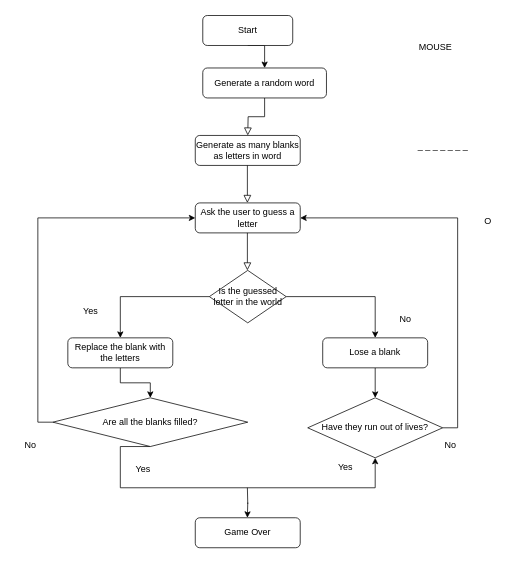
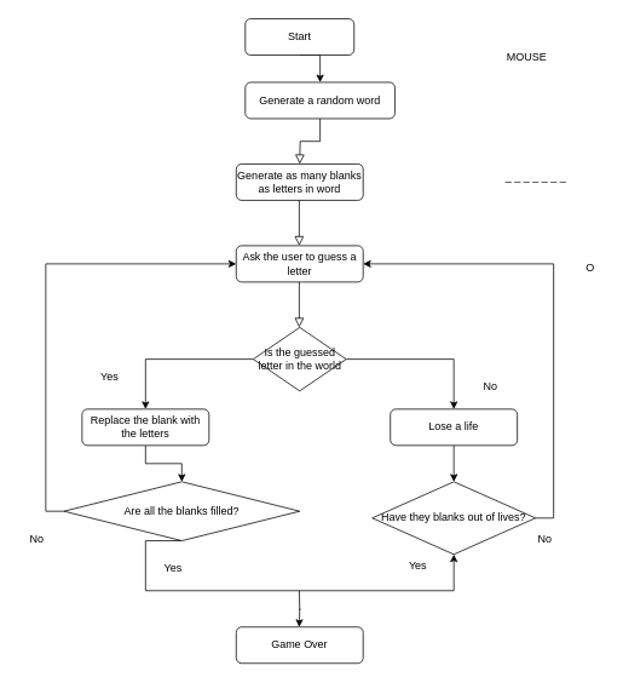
  <mxCell id="0" />
  <mxCell id="1" parent="0" />
  <mxCell id="2" value="" style="rounded=0;html=1;jettySize=auto;orthogonalLoop=1;fontSize=11;endArrow=block;endFill=0;endSize=8;strokeWidth=1;shadow=0;labelBackgroundColor=none;edgeStyle=orthogonalEdgeStyle;" parent="1" source="3" edge="1"><mxGeometry relative="1" as="geometry"><mxPoint x="330" y="180" as="targetPoint" /></mxGeometry></mxCell>
  <mxCell id="3" value="Generate a random word" style="rounded=1;whiteSpace=wrap;html=1;fontSize=12;glass=0;strokeWidth=1;shadow=0;" parent="1" vertex="1"><mxGeometry x="270" y="90" width="165" height="40" as="geometry" /></mxCell>
  <mxCell id="4" value="Generate as many blanks as letters in word" style="rounded=1;whiteSpace=wrap;html=1;fontSize=12;glass=0;strokeWidth=1;shadow=0;" vertex="1" parent="1"><mxGeometry x="260" y="180" width="140" height="40" as="geometry" /></mxCell>
  <mxCell id="5" value="Ask the user to guess a letter" style="rounded=1;whiteSpace=wrap;html=1;fontSize=12;glass=0;strokeWidth=1;shadow=0;" vertex="1" parent="1"><mxGeometry x="260" y="270" width="140" height="40" as="geometry" /></mxCell>
  <mxCell id="6" style="edgeStyle=orthogonalEdgeStyle;rounded=0;orthogonalLoop=1;jettySize=auto;html=1;exitX=1;exitY=0.5;exitDx=0;exitDy=0;entryX=0.5;entryY=0;entryDx=0;entryDy=0;" edge="1" parent="1" source="8" target="14"><mxGeometry relative="1" as="geometry" /></mxCell>
  <mxCell id="7" style="edgeStyle=orthogonalEdgeStyle;rounded=0;orthogonalLoop=1;jettySize=auto;html=1;exitX=0;exitY=0.5;exitDx=0;exitDy=0;entryX=0.5;entryY=0;entryDx=0;entryDy=0;" edge="1" parent="1" source="8" target="12"><mxGeometry relative="1" as="geometry" /></mxCell>
  <mxCell id="8" value="Is the guessed letter in the world" style="rhombus;whiteSpace=wrap;html=1;" vertex="1" parent="1"><mxGeometry x="278.75" y="360" width="102.5" height="70" as="geometry" /></mxCell>
  <mxCell id="9" value="" style="rounded=0;html=1;jettySize=auto;orthogonalLoop=1;fontSize=11;endArrow=block;endFill=0;endSize=8;strokeWidth=1;shadow=0;labelBackgroundColor=none;edgeStyle=orthogonalEdgeStyle;" edge="1" parent="1"><mxGeometry relative="1" as="geometry"><mxPoint x="329.5" y="220" as="sourcePoint" /><mxPoint x="329.5" y="270" as="targetPoint" /></mxGeometry></mxCell>
  <mxCell id="10" value="" style="rounded=0;html=1;jettySize=auto;orthogonalLoop=1;fontSize=11;endArrow=block;endFill=0;endSize=8;strokeWidth=1;shadow=0;labelBackgroundColor=none;edgeStyle=orthogonalEdgeStyle;" edge="1" parent="1"><mxGeometry relative="1" as="geometry"><mxPoint x="329.5" y="310" as="sourcePoint" /><mxPoint x="329.5" y="360" as="targetPoint" /></mxGeometry></mxCell>
  <mxCell id="11" style="edgeStyle=orthogonalEdgeStyle;rounded=0;orthogonalLoop=1;jettySize=auto;html=1;entryX=0.5;entryY=0;entryDx=0;entryDy=0;" edge="1" parent="1" source="12" target="17"><mxGeometry relative="1" as="geometry" /></mxCell>
  <mxCell id="12" value="Replace the blank with the letters" style="rounded=1;whiteSpace=wrap;html=1;fontSize=12;glass=0;strokeWidth=1;shadow=0;" vertex="1" parent="1"><mxGeometry x="90" y="450" width="140" height="40" as="geometry" /></mxCell>
  <mxCell id="13" style="edgeStyle=orthogonalEdgeStyle;rounded=0;orthogonalLoop=1;jettySize=auto;html=1;exitX=0.5;exitY=1;exitDx=0;exitDy=0;entryX=0.5;entryY=0;entryDx=0;entryDy=0;" edge="1" parent="1" source="14" target="19"><mxGeometry relative="1" as="geometry" /></mxCell>
- <mxCell id="14" value="Lose a blank" style="rounded=1;whiteSpace=wrap;html=1;fontSize=12;glass=0;strokeWidth=1;shadow=0;" vertex="1" parent="1"><mxGeometry x="430" y="450" width="140" height="40" as="geometry" /></mxCell>
+ <mxCell id="14" value="Lose a life" style="rounded=1;whiteSpace=wrap;html=1;fontSize=12;glass=0;strokeWidth=1;shadow=0;" vertex="1" parent="1"><mxGeometry x="430" y="450" width="140" height="40" as="geometry" /></mxCell>
  <mxCell id="15" style="edgeStyle=orthogonalEdgeStyle;rounded=0;orthogonalLoop=1;jettySize=auto;html=1;exitX=0;exitY=0.5;exitDx=0;exitDy=0;entryX=0;entryY=0.5;entryDx=0;entryDy=0;" edge="1" parent="1" source="17" target="5"><mxGeometry relative="1" as="geometry" /></mxCell>
  <mxCell id="16" style="edgeStyle=orthogonalEdgeStyle;rounded=0;orthogonalLoop=1;jettySize=auto;html=1;exitX=0.5;exitY=1;exitDx=0;exitDy=0;entryX=0.5;entryY=1;entryDx=0;entryDy=0;" edge="1" parent="1" source="17" target="19"><mxGeometry relative="1" as="geometry"><Array as="points"><mxPoint x="160" y="650" /><mxPoint x="500" y="650" /></Array></mxGeometry></mxCell>
  <mxCell id="17" value="Are all the blanks filled?" style="rhombus;whiteSpace=wrap;html=1;" vertex="1" parent="1"><mxGeometry x="70" y="530" width="260" height="65" as="geometry" /></mxCell>
  <mxCell id="18" style="edgeStyle=orthogonalEdgeStyle;rounded=0;orthogonalLoop=1;jettySize=auto;html=1;exitX=1;exitY=0.5;exitDx=0;exitDy=0;entryX=1;entryY=0.5;entryDx=0;entryDy=0;" edge="1" parent="1" source="19" target="5"><mxGeometry relative="1" as="geometry" /></mxCell>
- <mxCell id="19" value="Have they run out of lives?" style="rhombus;whiteSpace=wrap;html=1;" vertex="1" parent="1"><mxGeometry x="410" y="530" width="180" height="80" as="geometry" /></mxCell>
+ <mxCell id="19" value="Have they blanks out of lives?" style="rhombus;whiteSpace=wrap;html=1;" vertex="1" parent="1"><mxGeometry x="410" y="530" width="180" height="80" as="geometry" /></mxCell>
  <mxCell id="20" value="Game Over" style="rounded=1;whiteSpace=wrap;html=1;fontSize=12;glass=0;strokeWidth=1;shadow=0;" vertex="1" parent="1"><mxGeometry x="260" y="690" width="140" height="40" as="geometry" /></mxCell>
  <mxCell id="21" style="edgeStyle=orthogonalEdgeStyle;rounded=0;orthogonalLoop=1;jettySize=auto;html=1;entryX=0.5;entryY=0;entryDx=0;entryDy=0;" edge="1" parent="1"><mxGeometry relative="1" as="geometry"><mxPoint x="329.5" y="650" as="sourcePoint" /><mxPoint x="329.5" y="690" as="targetPoint" /></mxGeometry></mxCell>
  <mxCell id="22" value="Yes" style="text;html=1;align=center;verticalAlign=middle;resizable=0;points=[];autosize=1;strokeColor=none;fillColor=none;" vertex="1" parent="1"><mxGeometry x="440" y="608" width="40" height="30" as="geometry" /></mxCell>
  <mxCell id="23" value="Yes" style="text;html=1;align=center;verticalAlign=middle;resizable=0;points=[];autosize=1;strokeColor=none;fillColor=none;" vertex="1" parent="1"><mxGeometry x="170" y="610" width="40" height="30" as="geometry" /></mxCell>
  <mxCell id="24" value="Yes" style="text;html=1;align=center;verticalAlign=middle;resizable=0;points=[];autosize=1;strokeColor=none;fillColor=none;" vertex="1" parent="1"><mxGeometry x="100" y="400" width="40" height="30" as="geometry" /></mxCell>
  <mxCell id="25" value="No" style="text;html=1;align=center;verticalAlign=middle;resizable=0;points=[];autosize=1;strokeColor=none;fillColor=none;" vertex="1" parent="1"><mxGeometry x="580" y="578" width="40" height="30" as="geometry" /></mxCell>
  <mxCell id="26" value="No" style="text;html=1;align=center;verticalAlign=middle;resizable=0;points=[];autosize=1;strokeColor=none;fillColor=none;" vertex="1" parent="1"><mxGeometry x="520" y="410" width="40" height="30" as="geometry" /></mxCell>
  <mxCell id="27" value="No" style="text;html=1;align=center;verticalAlign=middle;resizable=0;points=[];autosize=1;strokeColor=none;fillColor=none;" vertex="1" parent="1"><mxGeometry x="20" y="578" width="40" height="30" as="geometry" /></mxCell>
  <mxCell id="28" style="edgeStyle=orthogonalEdgeStyle;rounded=0;orthogonalLoop=1;jettySize=auto;html=1;exitX=0.5;exitY=1;exitDx=0;exitDy=0;entryX=0.5;entryY=0;entryDx=0;entryDy=0;" edge="1" parent="1" source="29" target="3"><mxGeometry relative="1" as="geometry" /></mxCell>
  <mxCell id="29" value="Start" style="rounded=1;whiteSpace=wrap;html=1;fontSize=12;glass=0;strokeWidth=1;shadow=0;" vertex="1" parent="1"><mxGeometry x="270" y="20" width="120" height="40" as="geometry" /></mxCell>
  <mxCell id="30" value="MOUSE" style="text;html=1;align=center;verticalAlign=middle;resizable=0;points=[];autosize=1;strokeColor=none;fillColor=none;" vertex="1" parent="1"><mxGeometry x="545" y="48" width="70" height="30" as="geometry" /></mxCell>
  <mxCell id="31" value="_ _ _ _ _ _ _" style="text;html=1;align=center;verticalAlign=middle;resizable=0;points=[];autosize=1;strokeColor=none;fillColor=none;" vertex="1" parent="1"><mxGeometry x="545" y="180" width="90" height="30" as="geometry" /></mxCell>
  <mxCell id="32" value="O" style="text;html=1;align=center;verticalAlign=middle;resizable=0;points=[];autosize=1;strokeColor=none;fillColor=none;" vertex="1" parent="1"><mxGeometry x="635" y="280" width="30" height="30" as="geometry" /></mxCell>
